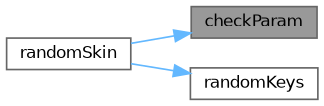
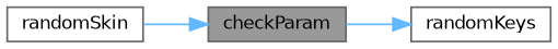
  digraph {
    rankdir=LR
    node [color=grey40 fillcolor=white fontname=Helvetica fontsize=10 shape=box style=filled]
    edge [color=steelblue1 fontname=Helvetica fontsize=10 labelfontname=Helvetica labelfontsize=10 style=solid]
    n1 [color=gray40 fillcolor=grey60 fontcolor=black height=0.2 label=checkParam width=0.4]
    n2 [height=0.2 label=randomKeys width=0.4]
    n3 [height=0.2 label=randomSkin width=0.4]
-   n3 -> n2
+   n1 -> n2
    n3 -> n1
  }
